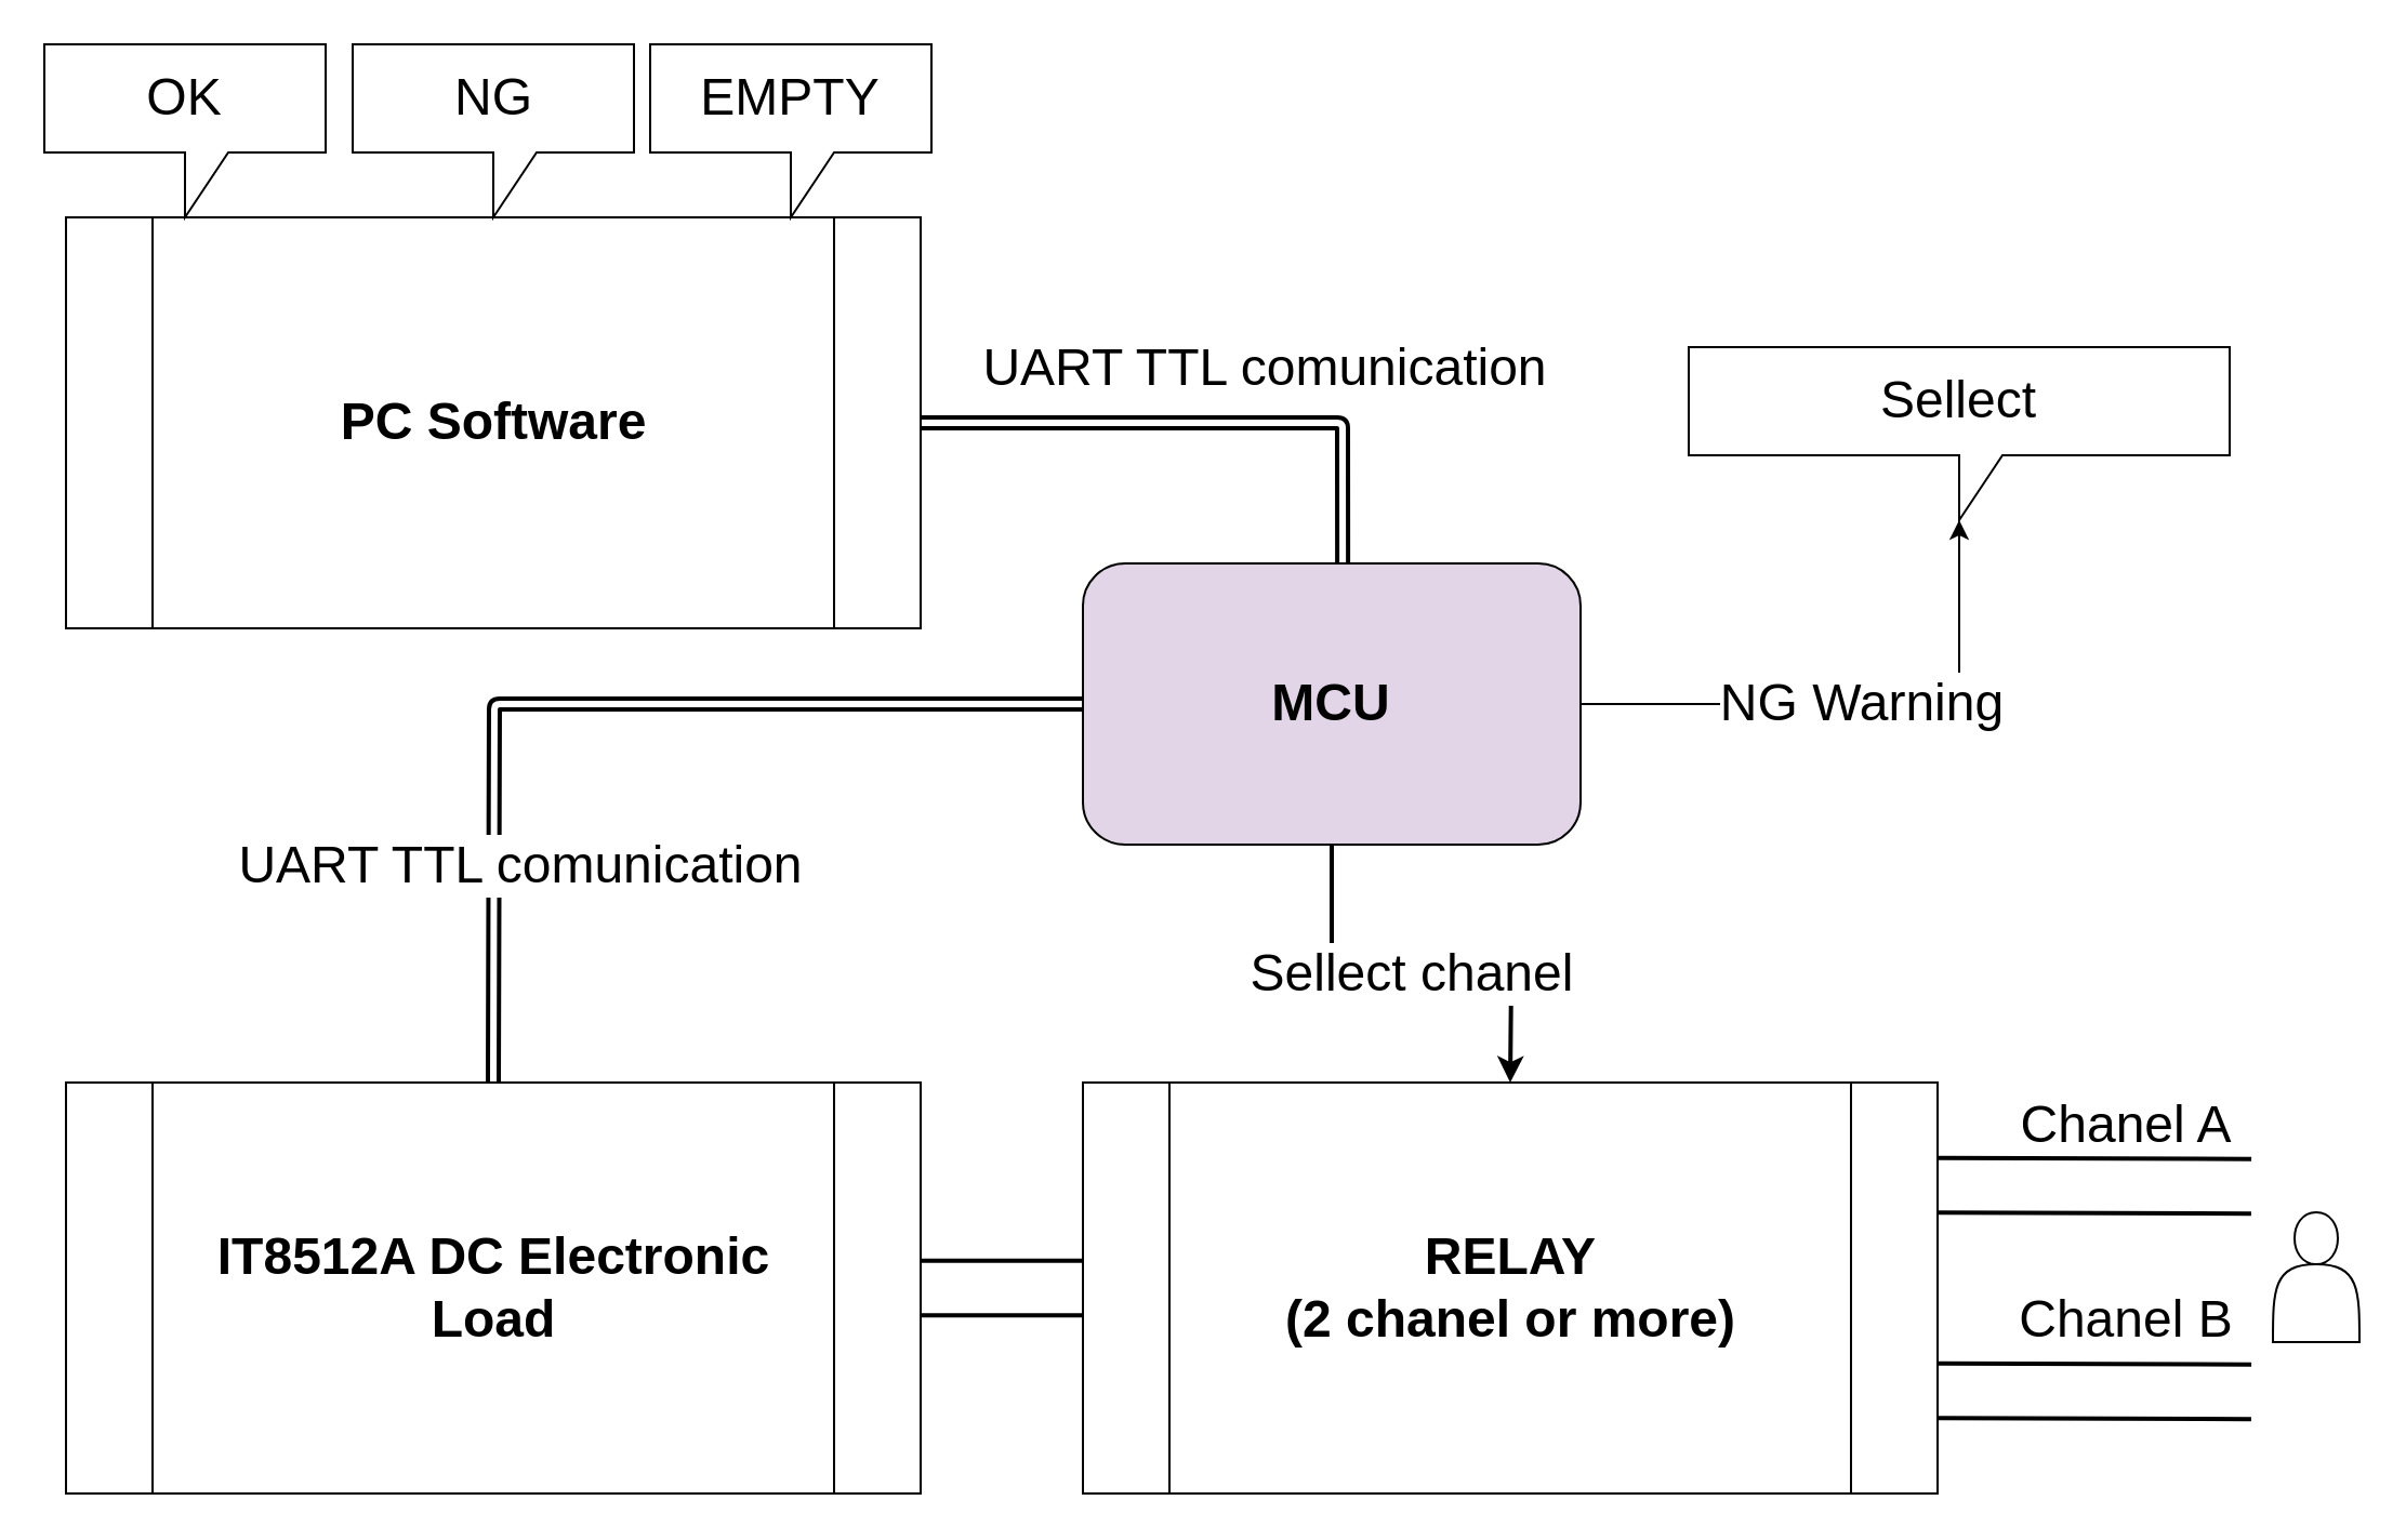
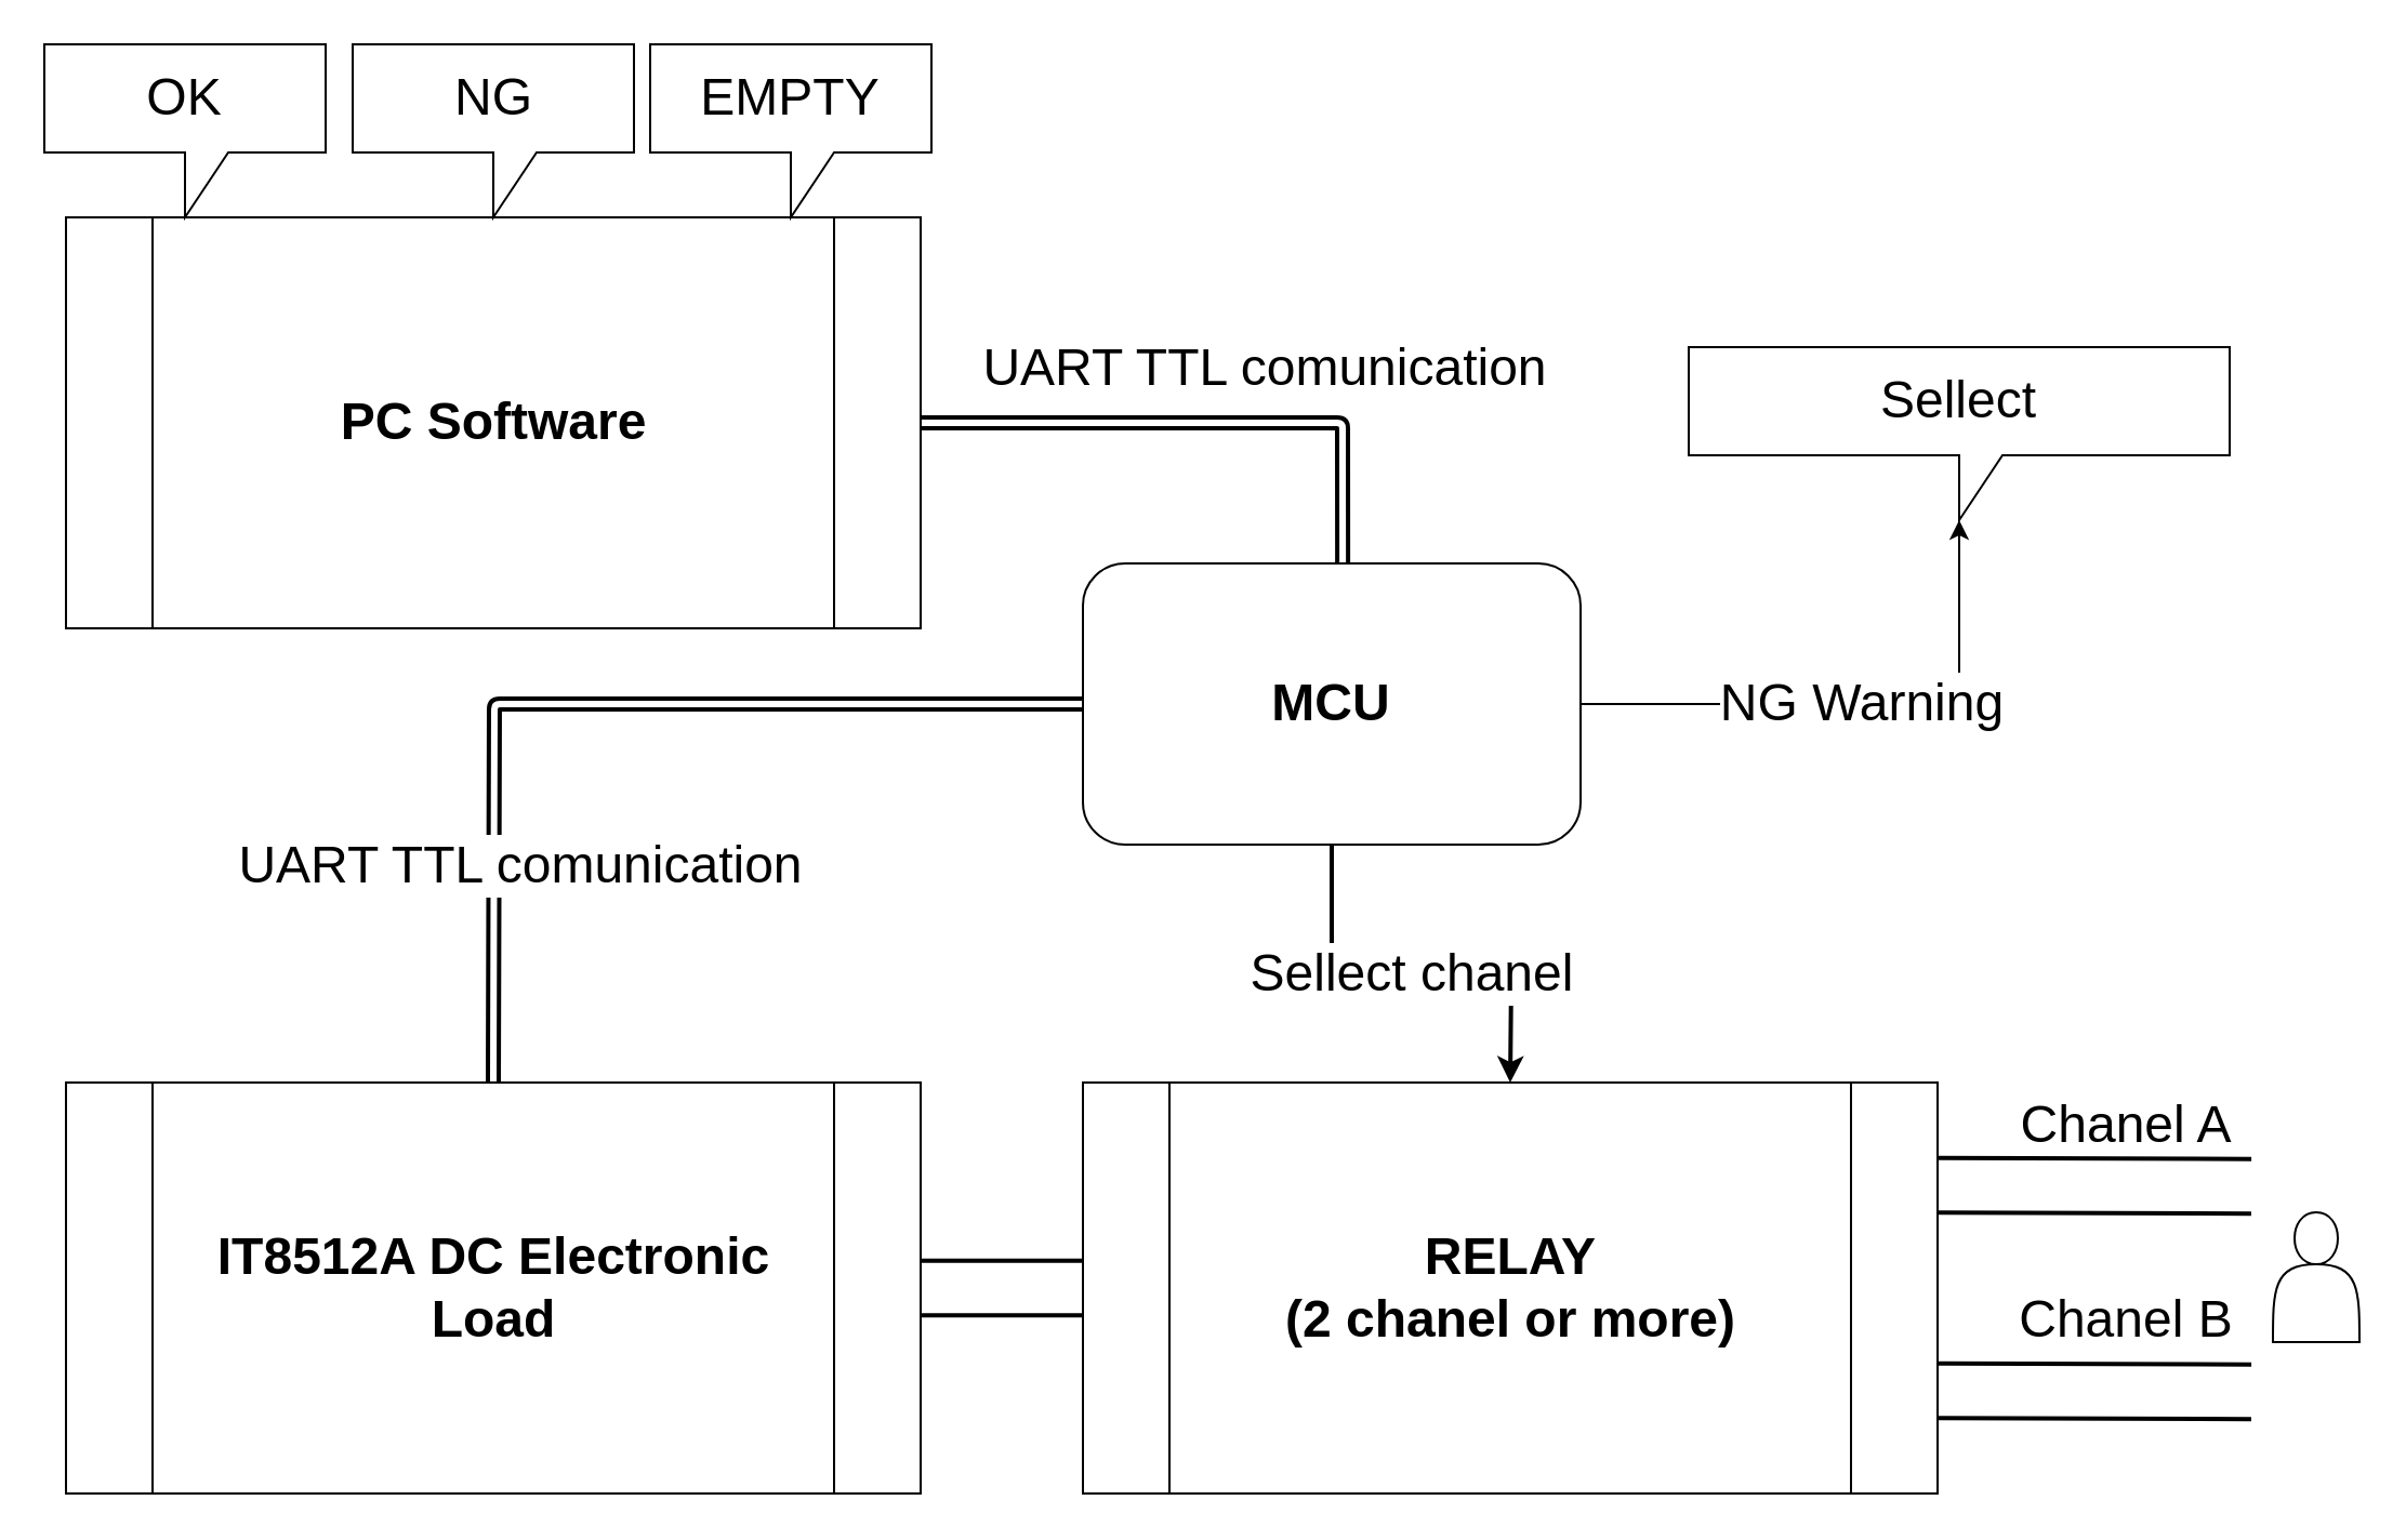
  <mxCell id="0" />
  <mxCell id="1" parent="0" />
- <mxCell id="2" value="&lt;b style=&quot;font-size: 24px&quot;&gt;MCU&lt;br&gt;&lt;/b&gt;" style="rounded=1;whiteSpace=wrap;html=1;fillColor=#e1d5e7;" vertex="1" parent="1"><mxGeometry x="500" y="260" width="230" height="130" as="geometry" /></mxCell>
+ <mxCell id="2" value="&lt;b style=&quot;font-size: 24px&quot;&gt;MCU&lt;br&gt;&lt;/b&gt;" style="rounded=1;whiteSpace=wrap;html=1;" vertex="1" parent="1"><mxGeometry x="500" y="260" width="230" height="130" as="geometry" /></mxCell>
  <mxCell id="3" value="&lt;font style=&quot;font-size: 24px&quot;&gt;Sellect&lt;/font&gt;" style="shape=callout;whiteSpace=wrap;html=1;perimeter=calloutPerimeter;" vertex="1" parent="1"><mxGeometry x="780" y="160" width="250" height="80" as="geometry" /></mxCell>
  <mxCell id="4" value="&lt;font style=&quot;font-size: 24px&quot;&gt;NG Warning&lt;/font&gt;" style="endArrow=classic;html=1;exitX=1;exitY=0.5;exitDx=0;exitDy=0;entryX=0;entryY=0;entryDx=125.0;entryDy=80;entryPerimeter=0;" edge="1" parent="1" source="2" target="3"><mxGeometry width="50" height="50" relative="1" as="geometry"><mxPoint x="830" y="340" as="sourcePoint" /><mxPoint x="880" y="290" as="targetPoint" /><Array as="points"><mxPoint x="905" y="325" /></Array></mxGeometry></mxCell>
  <mxCell id="5" value="&lt;b&gt;RELAY&lt;br style=&quot;font-size: 24px&quot;&gt;(2 chanel or more)&lt;/b&gt;" style="shape=process;whiteSpace=wrap;html=1;backgroundOutline=1;fontSize=24;" vertex="1" parent="1"><mxGeometry x="500" y="500" width="395" height="190" as="geometry" /></mxCell>
  <mxCell id="6" value="" style="shape=link;html=1;fontSize=24;exitX=1;exitY=0.25;exitDx=0;exitDy=0;verticalAlign=middle;spacing=5;strokeWidth=2;targetPerimeterSpacing=10;sourcePerimeterSpacing=11;startSize=6;width=24.286;" edge="1" parent="1" source="5"><mxGeometry width="100" relative="1" as="geometry"><mxPoint x="910" y="560" as="sourcePoint" /><mxPoint x="1040" y="548" as="targetPoint" /></mxGeometry></mxCell>
  <mxCell id="7" value="" style="shape=link;html=1;fontSize=24;exitX=1;exitY=0.75;exitDx=0;exitDy=0;verticalAlign=middle;spacing=5;strokeWidth=2;targetPerimeterSpacing=10;sourcePerimeterSpacing=11;startSize=6;width=24.286;" edge="1" parent="1" source="5"><mxGeometry width="100" relative="1" as="geometry"><mxPoint x="910" y="630" as="sourcePoint" /><mxPoint x="1040" y="643" as="targetPoint" /></mxGeometry></mxCell>
  <mxCell id="8" value="Chanel A" style="text;html=1;strokeColor=none;fillColor=none;align=center;verticalAlign=middle;whiteSpace=wrap;rounded=0;fontSize=24;" vertex="1" parent="1"><mxGeometry x="925" y="510" width="115" height="20" as="geometry" /></mxCell>
  <mxCell id="9" value="Chanel B" style="text;html=1;strokeColor=none;fillColor=none;align=center;verticalAlign=middle;whiteSpace=wrap;rounded=0;fontSize=24;" vertex="1" parent="1"><mxGeometry x="925" y="600" width="115" height="20" as="geometry" /></mxCell>
  <mxCell id="10" value="" style="shape=link;html=1;fontSize=24;verticalAlign=middle;spacing=5;strokeWidth=2;targetPerimeterSpacing=10;sourcePerimeterSpacing=11;startSize=6;width=24.286;entryX=0;entryY=0.5;entryDx=0;entryDy=0;exitX=1;exitY=0.5;exitDx=0;exitDy=0;" edge="1" parent="1" source="11" target="5"><mxGeometry width="100" relative="1" as="geometry"><mxPoint x="390" y="595" as="sourcePoint" /><mxPoint x="460" y="595" as="targetPoint" /></mxGeometry></mxCell>
  <mxCell id="11" value="&lt;b&gt;IT8512A DC Electronic Load&lt;/b&gt;" style="shape=process;whiteSpace=wrap;html=1;backgroundOutline=1;fontSize=24;" vertex="1" parent="1"><mxGeometry x="30" y="500" width="395" height="190" as="geometry" /></mxCell>
  <mxCell id="12" value="Sellect chanel" style="endArrow=classic;html=1;strokeWidth=2;fontSize=24;exitX=0.5;exitY=1;exitDx=0;exitDy=0;entryX=0.5;entryY=0;entryDx=0;entryDy=0;" edge="1" parent="1" source="2" target="5"><mxGeometry relative="1" as="geometry"><mxPoint x="530" y="450" as="sourcePoint" /><mxPoint x="630" y="450" as="targetPoint" /><Array as="points"><mxPoint x="615" y="450" /><mxPoint x="698" y="450" /></Array></mxGeometry></mxCell>
  <mxCell id="13" value="UART TTL comunication" style="shape=link;html=1;startSize=6;sourcePerimeterSpacing=11;targetPerimeterSpacing=10;strokeWidth=2;fontSize=24;entryX=0;entryY=0.5;entryDx=0;entryDy=0;exitX=0.5;exitY=0;exitDx=0;exitDy=0;" edge="1" parent="1" source="11" target="2"><mxGeometry x="-0.552" y="-12" width="100" relative="1" as="geometry"><mxPoint x="290" y="330" as="sourcePoint" /><mxPoint x="390" y="330" as="targetPoint" /><Array as="points"><mxPoint x="228" y="325" /></Array><mxPoint as="offset" /></mxGeometry></mxCell>
  <mxCell id="14" value="" style="shape=actor;whiteSpace=wrap;html=1;fontSize=24;" vertex="1" parent="1"><mxGeometry x="1050" y="560" width="40" height="60" as="geometry" /></mxCell>
  <mxCell id="15" value="&lt;b&gt;PC Software&lt;/b&gt;" style="shape=process;whiteSpace=wrap;html=1;backgroundOutline=1;fontSize=24;" vertex="1" parent="1"><mxGeometry x="30" y="100" width="395" height="190" as="geometry" /></mxCell>
  <mxCell id="16" value="UART TTL comunication" style="shape=link;html=1;startSize=6;sourcePerimeterSpacing=11;targetPerimeterSpacing=10;strokeWidth=2;fontSize=24;entryX=1;entryY=0.5;entryDx=0;entryDy=0;exitX=0.522;exitY=0;exitDx=0;exitDy=0;exitPerimeter=0;" edge="1" parent="1" source="2" target="15"><mxGeometry x="-0.258" y="25" width="100" relative="1" as="geometry"><mxPoint x="610" y="255" as="sourcePoint" /><mxPoint x="882.5" y="80" as="targetPoint" /><Array as="points"><mxPoint x="620" y="195" /></Array><mxPoint x="-5" y="-50" as="offset" /></mxGeometry></mxCell>
  <mxCell id="17" value="&lt;font style=&quot;font-size: 24px&quot;&gt;OK&lt;/font&gt;" style="shape=callout;whiteSpace=wrap;html=1;perimeter=calloutPerimeter;" vertex="1" parent="1"><mxGeometry x="20" y="20" width="130" height="80" as="geometry" /></mxCell>
  <mxCell id="18" value="&lt;font style=&quot;font-size: 24px&quot;&gt;NG&lt;/font&gt;" style="shape=callout;whiteSpace=wrap;html=1;perimeter=calloutPerimeter;" vertex="1" parent="1"><mxGeometry x="162.5" y="20" width="130" height="80" as="geometry" /></mxCell>
  <mxCell id="19" value="&lt;font style=&quot;font-size: 24px&quot;&gt;EMPTY&lt;/font&gt;" style="shape=callout;whiteSpace=wrap;html=1;perimeter=calloutPerimeter;" vertex="1" parent="1"><mxGeometry x="300" y="20" width="130" height="80" as="geometry" /></mxCell>
